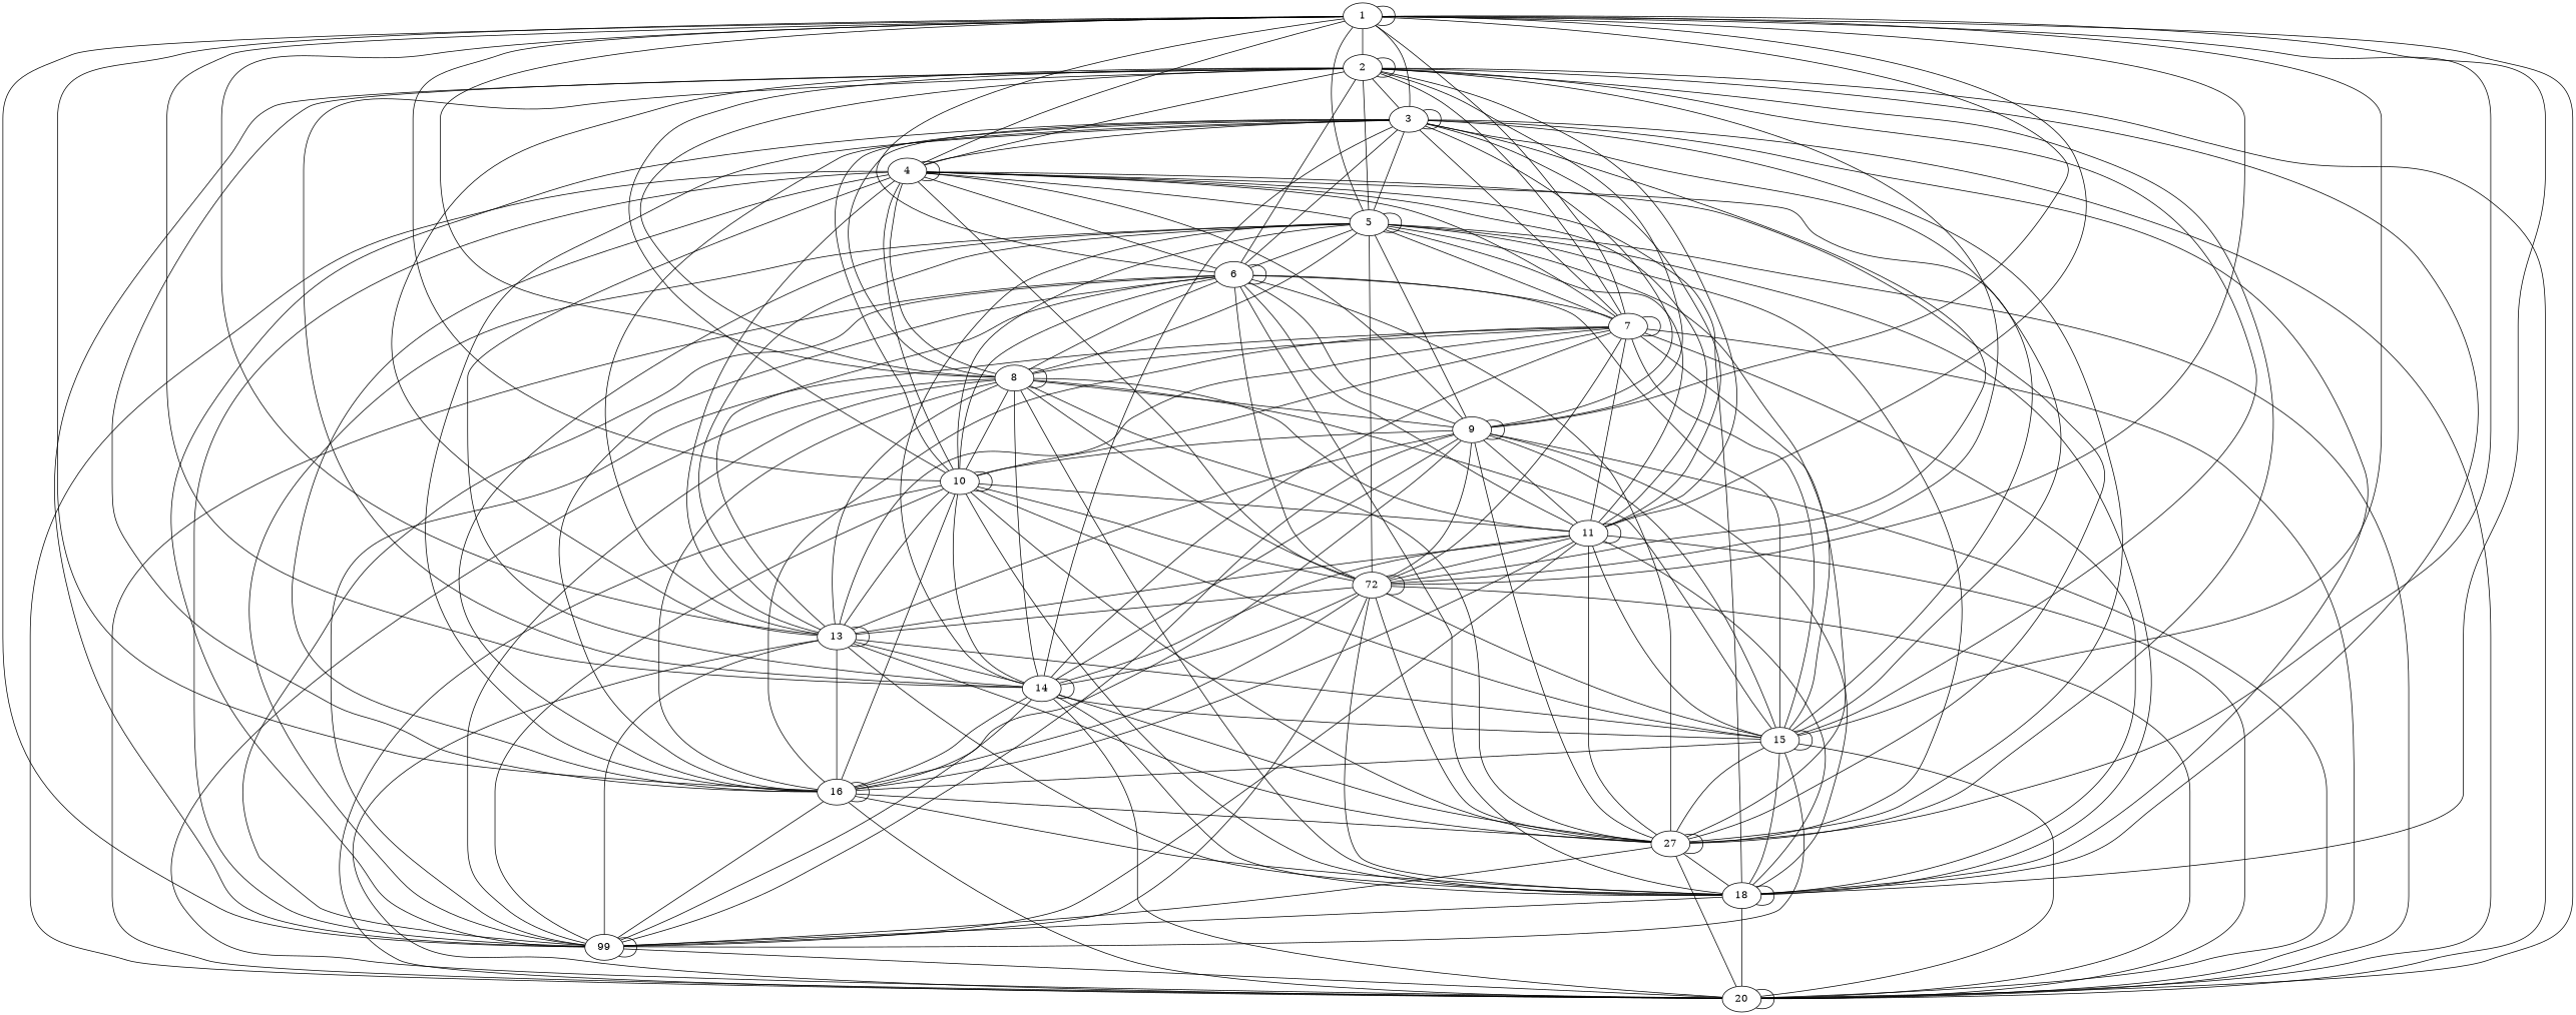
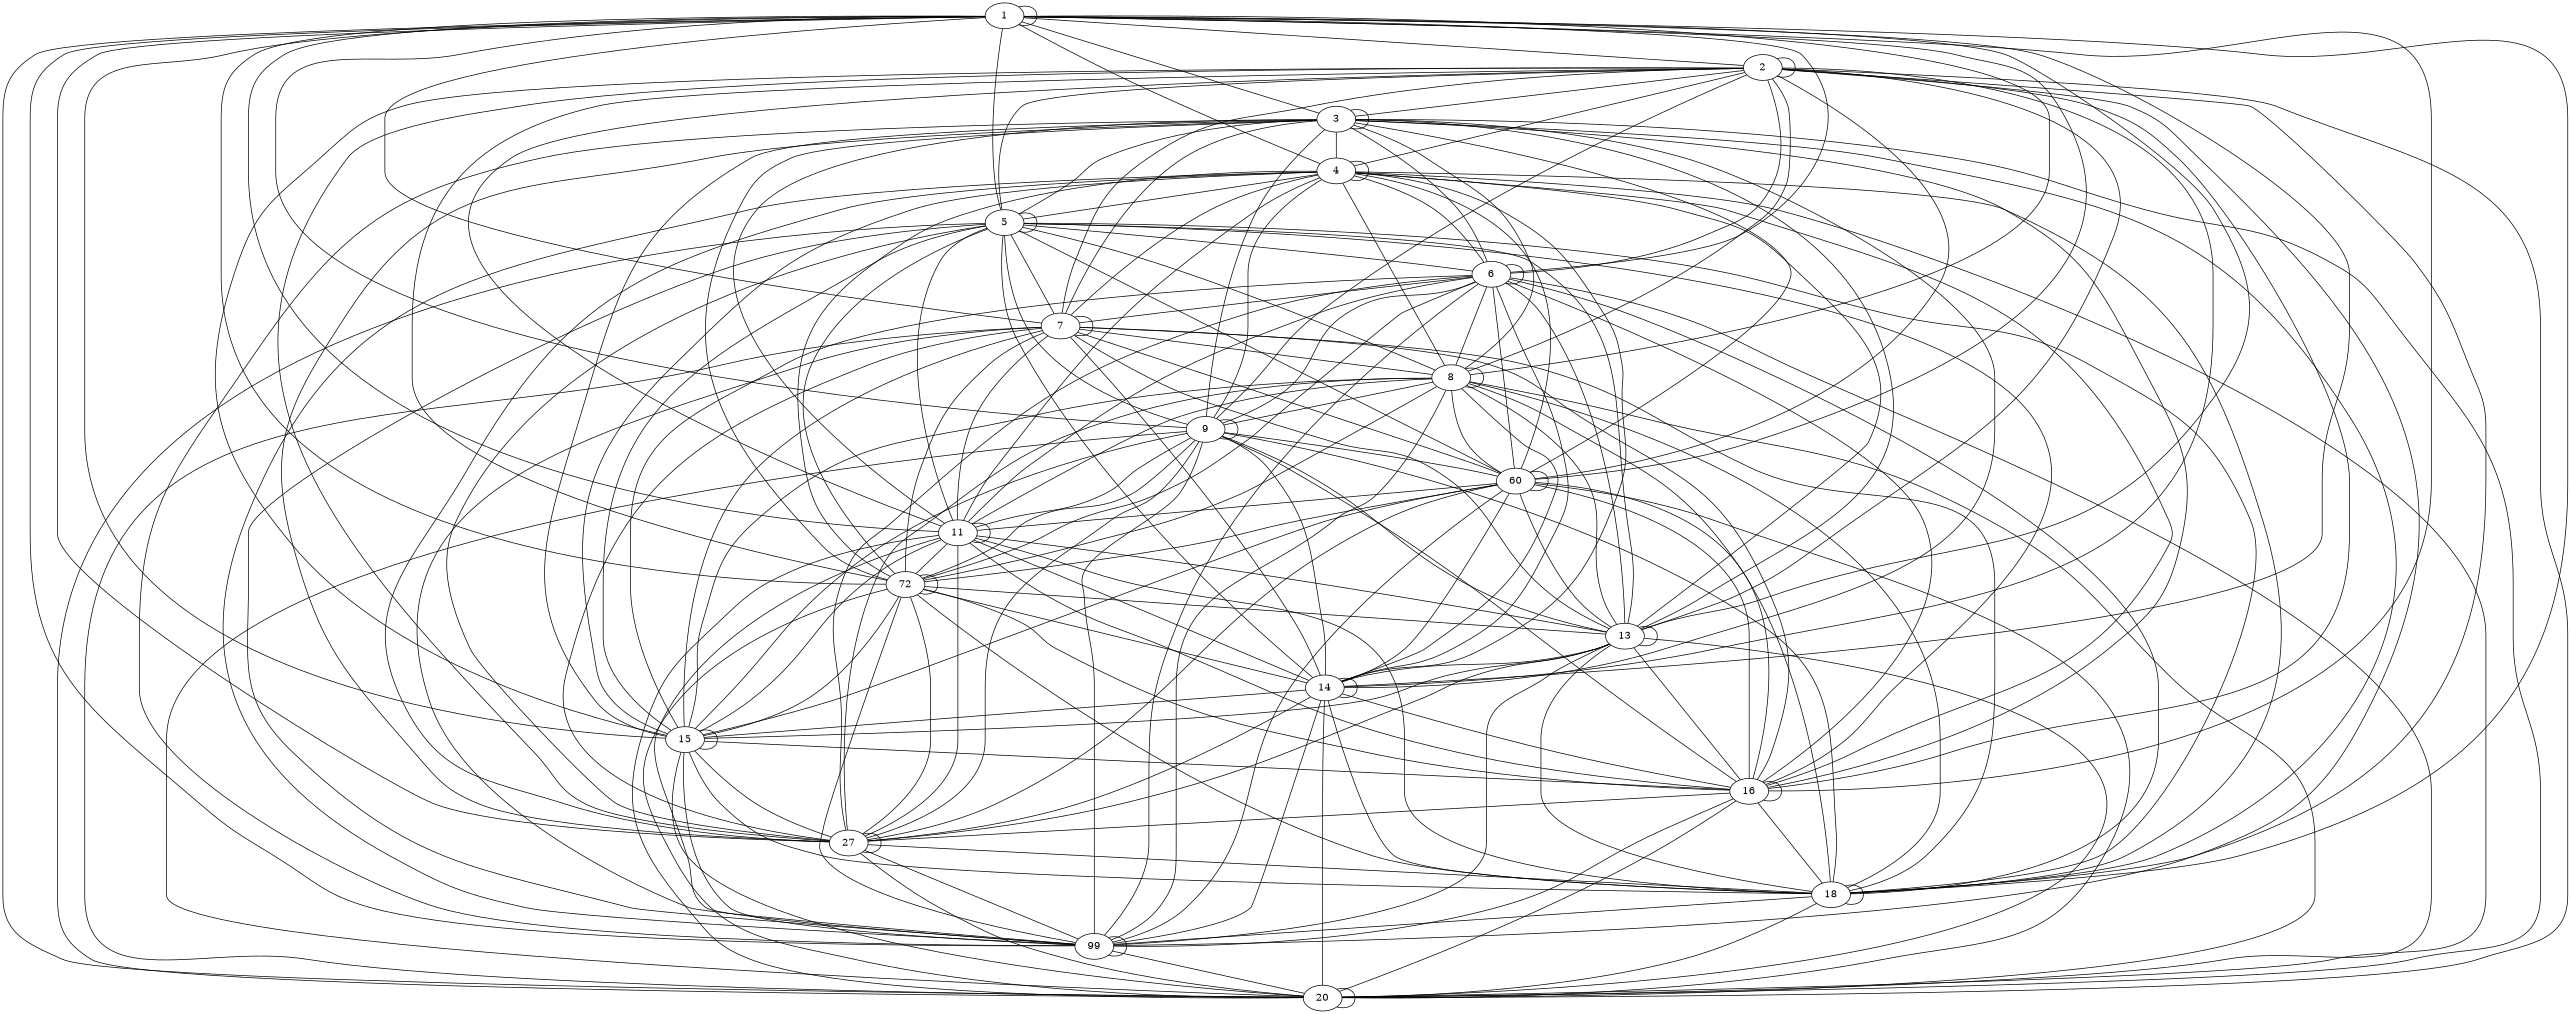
  graph {
    node [host_bandwidth_down="10 Mbit" host_bandwidth_up="10 Mbit"]
    edge [latency="10 ms" packet_loss=0.0 weight=1]
    1
    2
    3
    4
    5
    6
    7
    8
    9
-   10
+   10 [label=60]
    11
    n12 [label=72]
    13
    14
    15
    16
    n17 [label=27]
    18
    n19 [label=99]
    20
    1 -- 1 [weight=0]
    1 -- 2
    1 -- 3
    1 -- 4
    1 -- 5
    1 -- 6
    1 -- 7
    1 -- 8
    1 -- 9
    1 -- 10
    1 -- 11
    1 -- n12
    1 -- 13
    1 -- 14
    1 -- 15
    1 -- 16
    1 -- n17
    1 -- 18
    1 -- n19
    1 -- 20
    2 -- 2 [weight=0]
    2 -- 3
    2 -- 4
    2 -- 5
    2 -- 6
    2 -- 7
    2 -- 8
    2 -- 9
    2 -- 10
    2 -- 11
    2 -- n12
    2 -- 13
    2 -- 14
    2 -- 15
    2 -- 16
    2 -- n17
    2 -- 18
    2 -- n19
    2 -- 20
    3 -- 3 [weight=0]
    3 -- 4
    3 -- 5
    3 -- 6
    3 -- 7
    3 -- 8
    3 -- 9
    3 -- 10
    3 -- 11
    3 -- n12
    3 -- 13
    3 -- 14
    3 -- 15
    3 -- 16
    3 -- n17
    3 -- 18
    3 -- n19
    3 -- 20
    4 -- 4 [weight=0]
    4 -- 5
    4 -- 6
    4 -- 7
    4 -- 8
    4 -- 9
    4 -- 10
    4 -- 11
    4 -- n12
    4 -- 13
    4 -- 14
    4 -- 15
    4 -- 16
    4 -- n17
    4 -- 18
    4 -- n19
    4 -- 20
    5 -- 5 [weight=0]
    5 -- 6
    5 -- 7
    5 -- 8
    5 -- 9
    5 -- 10
    5 -- 11
    5 -- n12
    5 -- 13
    5 -- 14
    5 -- 15
    5 -- 16
    5 -- n17
    5 -- 18
    5 -- n19
    5 -- 20
    6 -- 6 [weight=0]
    6 -- 7
    6 -- 8
    6 -- 9
    6 -- 10
    6 -- 11
    6 -- n12
    6 -- 13
+   6 -- 14
    6 -- 15
    6 -- 16
    6 -- n17
    6 -- 18
    6 -- n19
    6 -- 20
    7 -- 7 [weight=0]
    7 -- 8
    7 -- 10
    7 -- 11
    7 -- n12
    7 -- 13
    7 -- 14
    7 -- 15
    7 -- 16
    7 -- n17
    7 -- 18
    7 -- n19
    7 -- 20
    8 -- 8 [weight=0]
    8 -- 9
    8 -- 10
    8 -- 11
    8 -- n12
    8 -- 13
    8 -- 14
    8 -- 15
    8 -- 16
    8 -- n17
    8 -- 18
    8 -- n19
    8 -- 20
    9 -- 9 [weight=0]
    9 -- 10
    9 -- 11
    9 -- n12
    9 -- 13
    9 -- 14
    9 -- 15
    9 -- 16
    9 -- n17
    9 -- 18
    9 -- n19
    9 -- 20
    10 -- 10 [weight=0]
    10 -- 11
    10 -- n12
    10 -- 13
    10 -- 14
    10 -- 15
    10 -- 16
    10 -- n17
    10 -- 18
    10 -- n19
    10 -- 20
    11 -- 11 [weight=0]
    11 -- n12
    11 -- 13
    11 -- 14
    11 -- 15
    11 -- 16
    11 -- n17
    11 -- 18
    11 -- n19
    11 -- 20
    n12 -- n12 [weight=0]
    n12 -- 13
    n12 -- 14
    n12 -- 15
    n12 -- 16
    n12 -- n17
    n12 -- 18
    n12 -- n19
    n12 -- 20
    13 -- 13 [weight=0]
    13 -- 14
    13 -- 15
    13 -- 16
    13 -- n17
    13 -- 18
    13 -- n19
    13 -- 20
    14 -- 14 [weight=0]
    14 -- 15
    14 -- 16
    14 -- n17
    14 -- 18
    14 -- n19
    14 -- 20
    15 -- 15 [weight=0]
    15 -- 16
    15 -- n17
    15 -- 18
    15 -- n19
    15 -- 20
    16 -- 16 [weight=0]
    16 -- n17
    16 -- 18
    16 -- n19
    16 -- 20
    n17 -- n17 [weight=0]
    n17 -- 18
    n17 -- n19
    n17 -- 20
    18 -- 18 [weight=0]
    18 -- n19
    18 -- 20
    n19 -- n19 [weight=0]
    n19 -- 20
    20 -- 20 [weight=0]
  }
